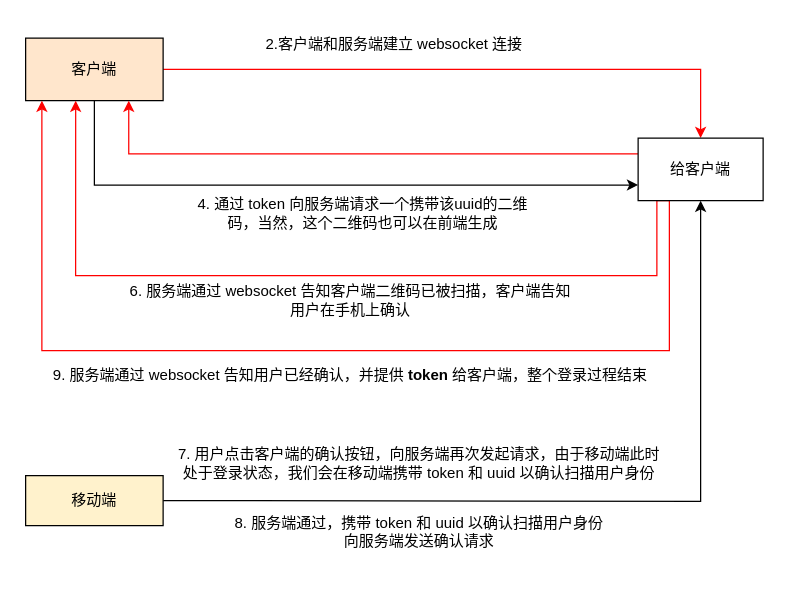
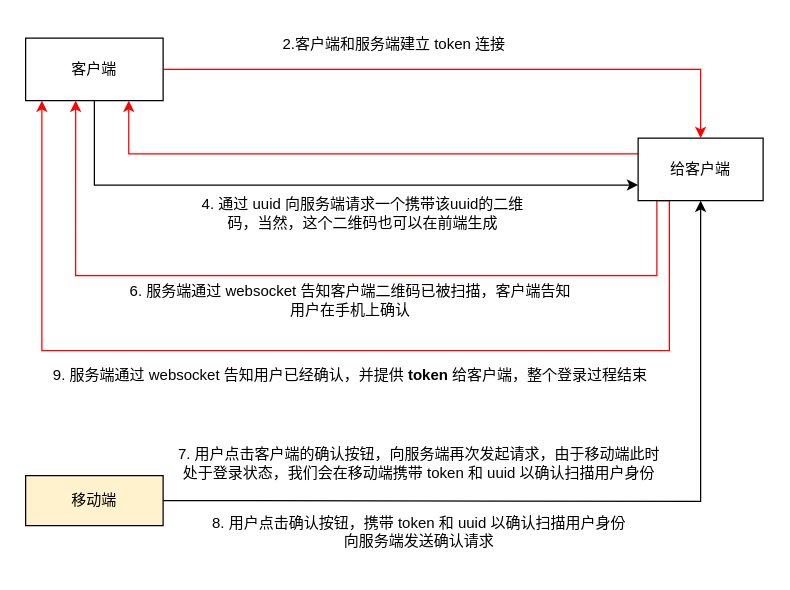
  <mxCell id="0" />
  <mxCell id="1" parent="0" />
  <mxCell id="2" style="edgeStyle=orthogonalEdgeStyle;rounded=0;orthogonalLoop=1;jettySize=auto;html=1;entryX=0.5;entryY=0;entryDx=0;entryDy=0;strokeColor=#FF0000;" parent="1" source="4" target="8" edge="1"><mxGeometry relative="1" as="geometry"><mxPoint x="140" y="65" as="sourcePoint" /></mxGeometry></mxCell>
  <mxCell id="3" style="edgeStyle=orthogonalEdgeStyle;rounded=0;orthogonalLoop=1;jettySize=auto;html=1;exitX=0.5;exitY=1;exitDx=0;exitDy=0;entryX=0;entryY=0.75;entryDx=0;entryDy=0;" edge="1" parent="1" source="4" target="8"><mxGeometry relative="1" as="geometry" /></mxCell>
- <mxCell id="4" value="客户端" style="rounded=0;whiteSpace=wrap;html=1;fillColor=#ffe6cc;" parent="1" vertex="1"><mxGeometry x="20" y="30" width="110" height="50" as="geometry" /></mxCell>
+ <mxCell id="4" value="客户端" style="rounded=0;whiteSpace=wrap;html=1;" parent="1" vertex="1"><mxGeometry x="20" y="30" width="110" height="50" as="geometry" /></mxCell>
  <mxCell id="5" style="edgeStyle=orthogonalEdgeStyle;rounded=0;orthogonalLoop=1;jettySize=auto;html=1;exitX=0;exitY=0.25;exitDx=0;exitDy=0;entryX=0.75;entryY=1;entryDx=0;entryDy=0;fillColor=#FF6666;strokeColor=#FF0000;" parent="1" source="8" target="4" edge="1"><mxGeometry relative="1" as="geometry" /></mxCell>
  <mxCell id="6" style="edgeStyle=orthogonalEdgeStyle;rounded=0;orthogonalLoop=1;jettySize=auto;html=1;exitX=0.25;exitY=1;exitDx=0;exitDy=0;entryX=0.364;entryY=1;entryDx=0;entryDy=0;entryPerimeter=0;strokeColor=#FF0000;fillColor=#FF6666;" parent="1" source="8" target="4" edge="1"><mxGeometry relative="1" as="geometry"><Array as="points"><mxPoint x="525" y="220" /><mxPoint x="60" y="220" /></Array></mxGeometry></mxCell>
  <mxCell id="7" style="edgeStyle=orthogonalEdgeStyle;rounded=0;orthogonalLoop=1;jettySize=auto;html=1;exitX=0.25;exitY=1;exitDx=0;exitDy=0;strokeColor=#FF0000;fillColor=#FF6666;" parent="1" source="8" edge="1"><mxGeometry relative="1" as="geometry"><mxPoint x="33" y="80" as="targetPoint" /><Array as="points"><mxPoint x="535" y="280" /><mxPoint x="33" y="280" /></Array></mxGeometry></mxCell>
  <mxCell id="8" value="给客户端" style="rounded=0;whiteSpace=wrap;html=1;" parent="1" vertex="1"><mxGeometry x="510" y="110" width="100" height="50" as="geometry" /></mxCell>
- <mxCell id="9" value="2.客户端和服务端建立 websocket 连接" style="text;html=1;strokeColor=none;fillColor=none;align=center;verticalAlign=middle;whiteSpace=wrap;rounded=0;" parent="1" vertex="1"><mxGeometry x="210" y="20" width="210" height="30" as="geometry" /></mxCell>
+ <mxCell id="9" value="2.客户端和服务端建立 token 连接" style="text;html=1;strokeColor=none;fillColor=none;align=center;verticalAlign=middle;whiteSpace=wrap;rounded=0;" parent="1" vertex="1"><mxGeometry x="210" y="20" width="210" height="30" as="geometry" /></mxCell>
  <mxCell id="10" style="edgeStyle=orthogonalEdgeStyle;rounded=0;orthogonalLoop=1;jettySize=auto;html=1;entryX=0.5;entryY=1;entryDx=0;entryDy=0;" parent="1" target="8" edge="1"><mxGeometry relative="1" as="geometry"><mxPoint x="130" y="400" as="sourcePoint" /></mxGeometry></mxCell>
  <mxCell id="11" value="移动端" style="rounded=0;whiteSpace=wrap;html=1;fillColor=#fff2cc;" parent="1" vertex="1"><mxGeometry x="20" y="380" width="110" height="40" as="geometry" /></mxCell>
- <mxCell id="12" value="4. 通过 token 向服务端请求一个携带该uuid的二维码，当然，这个二维码也可以在前端生成" style="text;html=1;strokeColor=none;fillColor=none;align=center;verticalAlign=middle;whiteSpace=wrap;rounded=0;" parent="1" vertex="1"><mxGeometry x="150" y="150" width="280" height="40" as="geometry" /></mxCell>
- <mxCell id="13" value="8. 服务端通过，携带 token 和 uuid 以确认扫描用户身份&lt;br&gt;向服务端发送确认请求" style="text;html=1;strokeColor=none;fillColor=none;align=center;verticalAlign=middle;whiteSpace=wrap;rounded=0;" parent="1" vertex="1"><mxGeometry x="145" y="400" width="380" height="50" as="geometry" /></mxCell>
+ <mxCell id="12" value="4. 通过 uuid 向服务端请求一个携带该uuid的二维码，当然，这个二维码也可以在前端生成" style="text;html=1;strokeColor=none;fillColor=none;align=center;verticalAlign=middle;whiteSpace=wrap;rounded=0;" parent="1" vertex="1"><mxGeometry x="150" y="150" width="280" height="40" as="geometry" /></mxCell>
+ <mxCell id="13" value="8. 用户点击确认按钮，携带 token 和 uuid 以确认扫描用户身份&lt;br&gt;向服务端发送确认请求" style="text;html=1;strokeColor=none;fillColor=none;align=center;verticalAlign=middle;whiteSpace=wrap;rounded=0;" parent="1" vertex="1"><mxGeometry x="145" y="400" width="380" height="50" as="geometry" /></mxCell>
  <mxCell id="14" value="6. 服务端通过 websocket 告知客户端二维码已被扫描，客户端告知用户在手机上确认" style="text;html=1;strokeColor=none;fillColor=none;align=center;verticalAlign=middle;whiteSpace=wrap;rounded=0;" parent="1" vertex="1"><mxGeometry x="100" y="220" width="360" height="40" as="geometry" /></mxCell>
  <mxCell id="15" value="7. 用户点击客户端的确认按钮，向服务端再次发起请求，由于移动端此时处于登录状态，我们会在移动端携带 token 和 uuid 以确认扫描用户身份" style="text;html=1;strokeColor=none;fillColor=none;align=center;verticalAlign=middle;whiteSpace=wrap;rounded=0;" parent="1" vertex="1"><mxGeometry x="140" y="350" width="390" height="40" as="geometry" /></mxCell>
  <mxCell id="16" value="9. 服务端通过 websocket 告知用户已经确认，并提供 &lt;b&gt;token&lt;/b&gt; 给客户端，整个登录过程结束" style="text;html=1;strokeColor=none;fillColor=none;align=center;verticalAlign=middle;whiteSpace=wrap;rounded=0;" parent="1" vertex="1"><mxGeometry x="30" y="280" width="500" height="40" as="geometry" /></mxCell>
